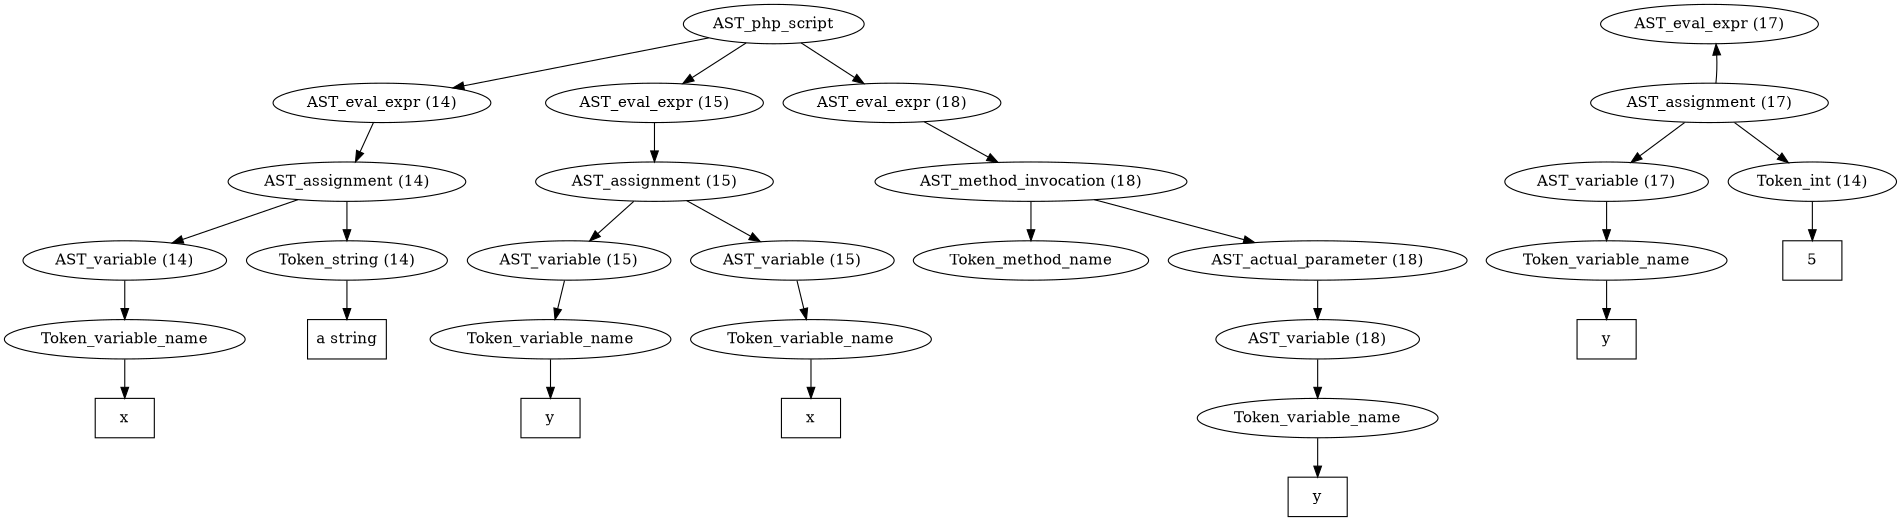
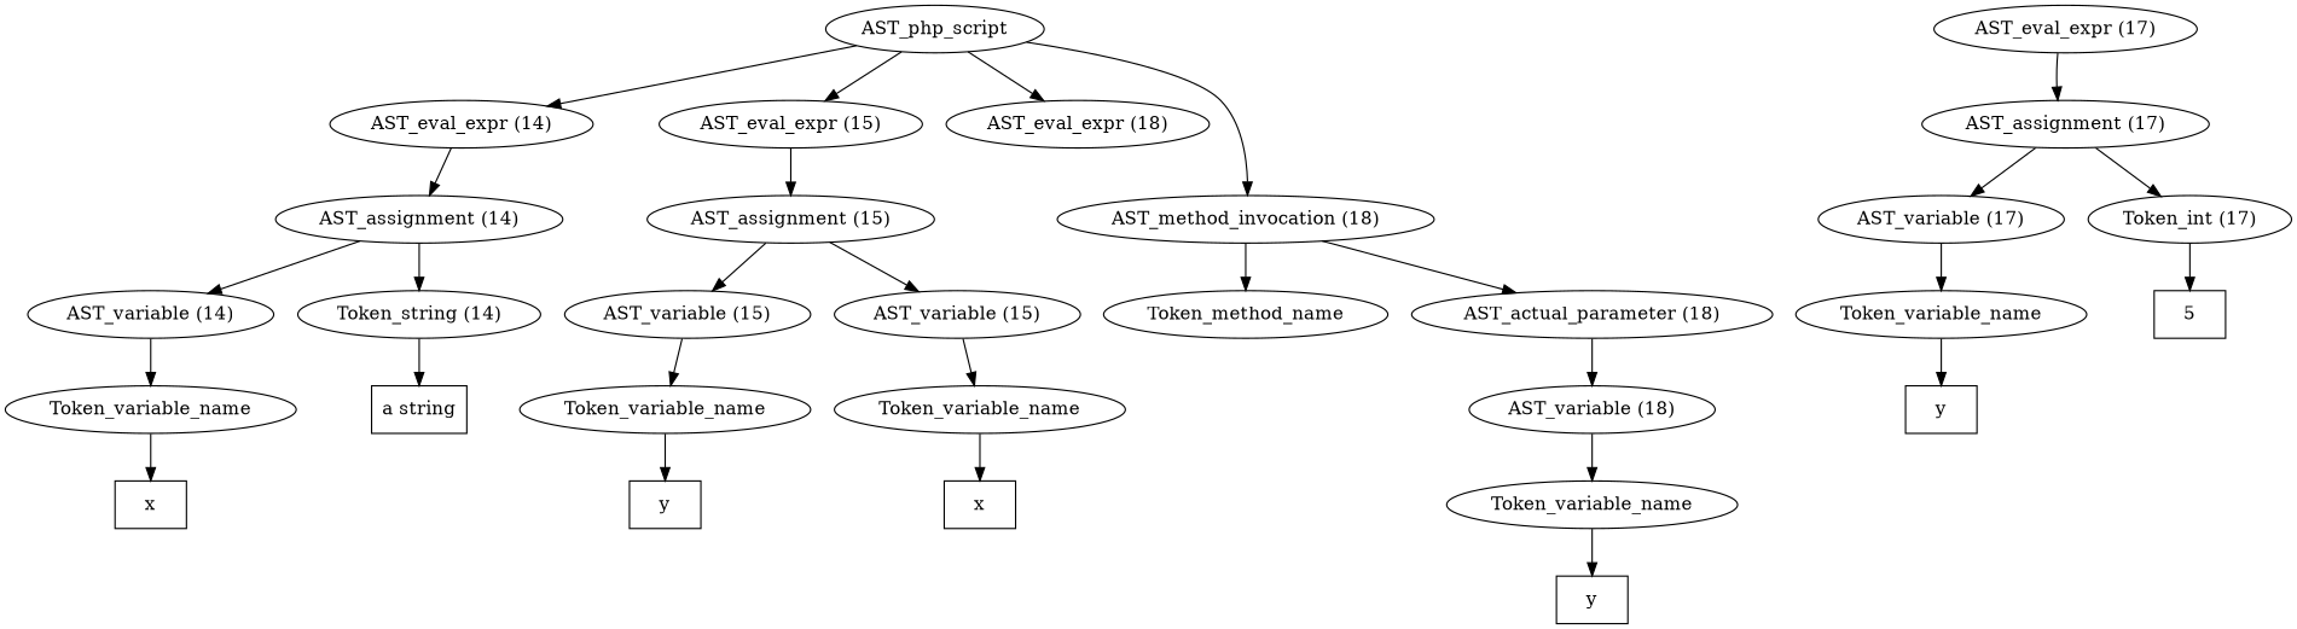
  digraph {
    n1 [label=AST_php_script]
    n2 [label="AST_eval_expr (14)"]
    n3 [label="AST_eval_expr (15)"]
    n4 [label="AST_eval_expr (18)"]
    n5 [label="AST_assignment (14)"]
    n6 [label="AST_assignment (15)"]
    n7 [label="AST_eval_expr (17)"]
    n8 [label="AST_assignment (17)"]
    n9 [label="AST_method_invocation (18)"]
    n10 [label="AST_variable (14)"]
    n11 [label="Token_string (14)"]
    n12 [label=Token_variable_name]
    n13 [label="a string" shape=box]
    n14 [label=x shape=box]
    n15 [label="AST_variable (15)"]
    n16 [label="AST_variable (15)"]
    n17 [label=Token_variable_name]
    n18 [label=Token_variable_name]
    n19 [label=y shape=box]
    n20 [label=x shape=box]
    n21 [label="AST_variable (17)"]
-   n22 [label="Token_int (14)"]
+   n22 [label="Token_int (17)"]
    n23 [label=Token_variable_name]
    n24 [label=5 shape=box]
    n25 [label=y shape=box]
    n26 [label=Token_method_name]
    n27 [label="AST_actual_parameter (18)"]
    n28 [label="AST_variable (18)"]
    n29 [label=Token_variable_name]
    n30 [label=y shape=box]
    n1 -> n2
    n1 -> n3
    n1 -> n4
    n2 -> n5
    n3 -> n6
-   n4 -> n9
+   n1 -> n9
    n5 -> n10
    n5 -> n11
    n6 -> n15
    n6 -> n16
-   n8 -> n7
+   n7 -> n8
    n8 -> n21
    n8 -> n22
    n9 -> n26
    n9 -> n27
    n10 -> n12
    n11 -> n13
    n12 -> n14
    n15 -> n17
    n16 -> n18
    n17 -> n19
    n18 -> n20
    n21 -> n23
    n22 -> n24
    n23 -> n25
    n27 -> n28
    n28 -> n29
    n29 -> n30
  }
